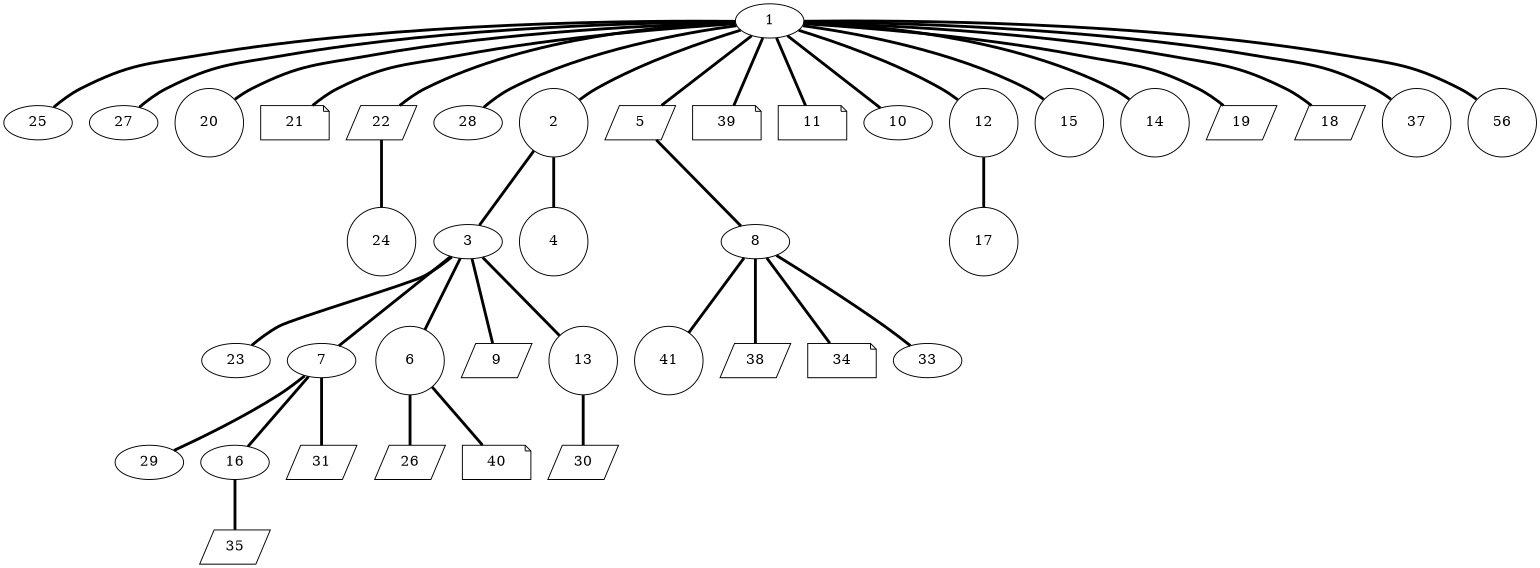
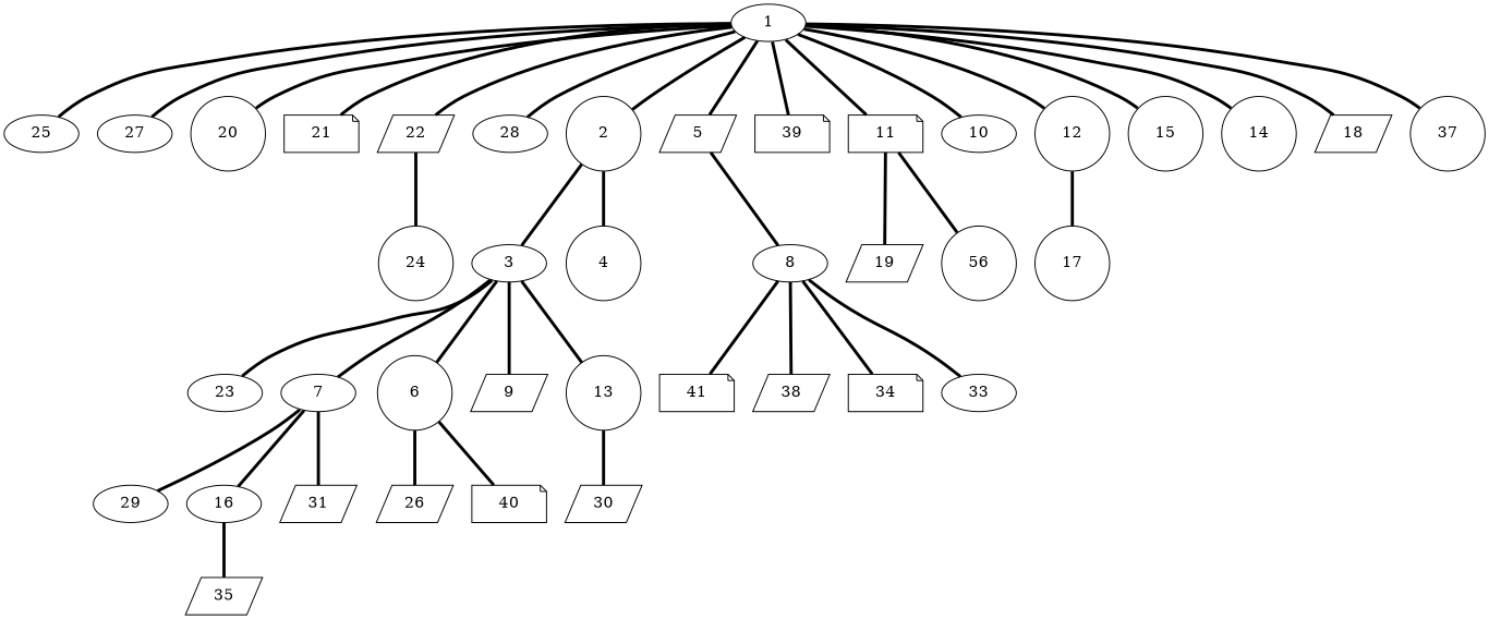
  graph {
    rankdir=TB
    node [color=black fillcolor=white fontsize=15 shape=circle style=filled]
    edge [fontsize=15 penwidth=3]
    24 [width=1.000000]
    25 [shape=ellipse width=1.000000]
    26 [shape=parallelogram width=1.000000]
    27 [shape=ellipse width=1.000000]
    20 [width=1.000000]
    21 [shape=note width=1.000000]
    22 [shape=parallelogram width=1.000000]
    23 [shape=ellipse width=1.000000]
    28 [shape=ellipse width=1.000000]
    29 [shape=ellipse width=1.000000]
    40 [shape=note width=1.000000]
-   41 [width=1.000000]
+   41 [shape=note width=1.000000]
    1 [shape=ellipse width=1.000000]
    2 [width=1.000000]
    5 [shape=parallelogram width=1.000000]
    39 [shape=note width=1.000000]
    11 [shape=note width=1.000000]
    10 [shape=ellipse width=1.000000]
    12 [width=1.000000]
    15 [width=1.000000]
    14 [width=1.000000]
    19 [shape=parallelogram width=1.000000]
    18 [shape=parallelogram width=1.000000]
    37 [width=1.000000]
    n25 [label=56 width=1.000000]
    3 [shape=ellipse width=1.000000]
    4 [width=1.000000]
    8 [shape=ellipse width=1.000000]
    17 [width=1.000000]
    7 [shape=ellipse width=1.000000]
    6 [width=1.000000]
    9 [shape=parallelogram width=1.000000]
    13 [width=1.000000]
    16 [shape=ellipse width=1.000000]
    31 [shape=parallelogram width=1.000000]
    30 [shape=parallelogram width=1.000000]
    38 [shape=parallelogram width=1.000000]
    34 [shape=note width=1.000000]
    33 [shape=ellipse width=1.000000]
    35 [shape=parallelogram width=1.000000]
    subgraph sub_1 {
    }
    22 -- 24 [label=" "]
    1 -- 25 [label=" "]
    1 -- 27 [label=" "]
    1 -- 20 [label=" "]
    1 -- 21 [label=" "]
    1 -- 22 [label=" "]
    1 -- 28 [label=" "]
    1 -- 2 [label=" "]
    1 -- 5 [label=" "]
    1 -- 39 [label=" "]
    1 -- 11 [label=" "]
    1 -- 10 [label=" "]
    1 -- 12 [label=" "]
    1 -- 15 [label=" "]
    1 -- 14 [label=" "]
-   1 -- 19 [label=" "]
+   11 -- 19 [label=" "]
    1 -- 18 [label=" "]
    1 -- 37 [label=" "]
-   1 -- n25 [label=" "]
+   11 -- n25 [label=" "]
    2 -- 3 [label=" "]
    2 -- 4 [label=" "]
    5 -- 8 [label=" "]
    12 -- 17 [label=" "]
    3 -- 23 [label=" "]
    3 -- 7 [label=" "]
    3 -- 6 [label=" "]
    3 -- 9 [label=" "]
    3 -- 13 [label=" "]
    8 -- 41 [label=" "]
    8 -- 38 [label=" "]
    8 -- 34 [label=" "]
    8 -- 33 [label=" "]
    7 -- 29 [label=" "]
    7 -- 16 [label=" "]
    7 -- 31 [label=" "]
    6 -- 26 [label=" "]
    6 -- 40 [label=" "]
    13 -- 30 [label=" "]
    16 -- 35 [label=" "]
  }
